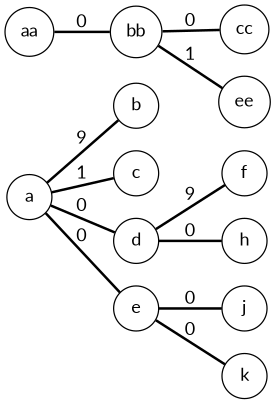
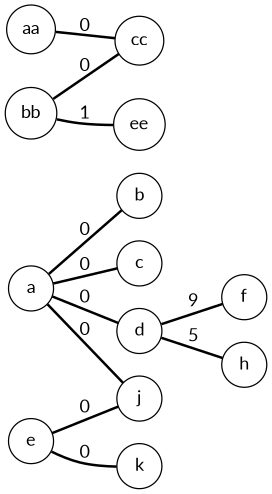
  digraph {
    fontname=Lato
    rankdir=LR
    node [fillcolor=white fontname=Lato shape=circle style=filled]
    edge [color=black dir=none fontname=Lato penwidth=2]
    a
    b
    c
    d
    e
    f
    h
    j
    k
    aa
    bb
    cc
    ee
-   a -> b [label=9]
-   a -> c [label=1]
+   a -> b [label=0]
+   a -> c [label=0]
    a -> d [label=0]
-   a -> e [label=0]
+   a -> j [label=0]
    d -> f [label=9]
-   d -> h [label=0]
+   d -> h [label=5]
    e -> j [label=0]
    e -> k [label=0]
-   aa -> bb [label=0]
+   aa -> cc [label=0]
    bb -> cc [label=0]
    bb -> ee [label=1]
  }
